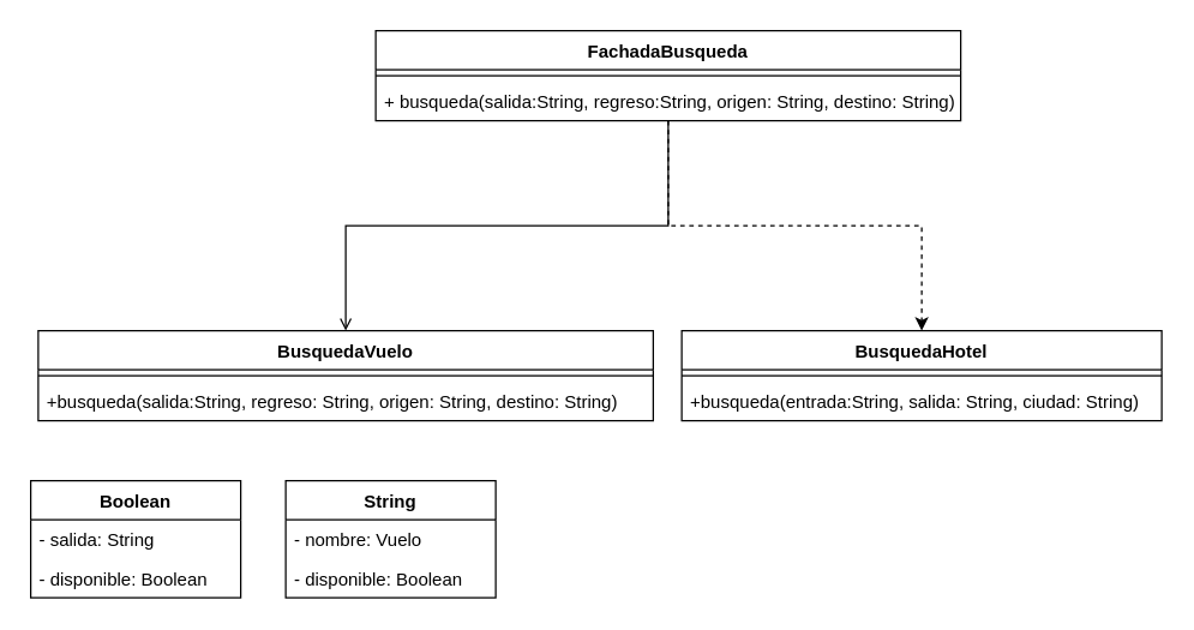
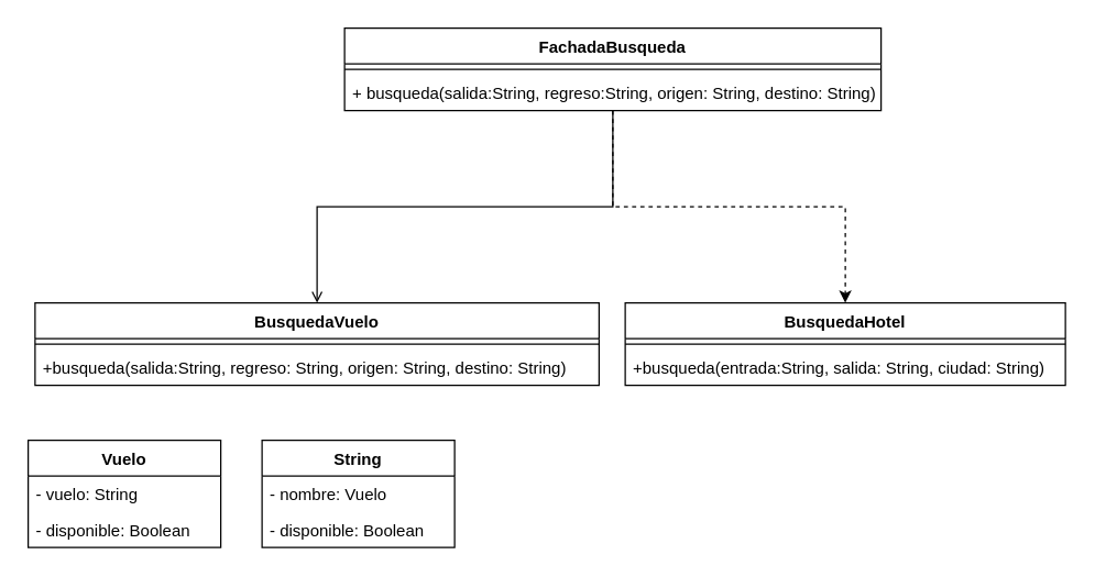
  <mxCell id="0" />
  <mxCell id="1" parent="0" />
  <mxCell id="2" style="edgeStyle=orthogonalEdgeStyle;rounded=0;orthogonalLoop=1;jettySize=auto;html=1;dashed=1;" edge="1" parent="1" source="4" target="10"><mxGeometry relative="1" as="geometry" /></mxCell>
  <mxCell id="3" style="edgeStyle=orthogonalEdgeStyle;rounded=0;orthogonalLoop=1;jettySize=auto;html=1;endArrow=open;" edge="1" parent="1" source="4" target="7"><mxGeometry relative="1" as="geometry" /></mxCell>
  <mxCell id="4" value="FachadaBusqueda" style="swimlane;fontStyle=1;align=center;verticalAlign=top;childLayout=stackLayout;horizontal=1;startSize=26;horizontalStack=0;resizeParent=1;resizeParentMax=0;resizeLast=0;collapsible=1;marginBottom=0;" vertex="1" parent="1"><mxGeometry x="250" y="20" width="390" height="60" as="geometry" /></mxCell>
  <mxCell id="5" value="" style="line;strokeWidth=1;fillColor=none;align=left;verticalAlign=middle;spacingTop=-1;spacingLeft=3;spacingRight=3;rotatable=0;labelPosition=right;points=[];portConstraint=eastwest;" vertex="1" parent="4"><mxGeometry y="26" width="390" height="8" as="geometry" /></mxCell>
  <mxCell id="6" value="+ busqueda(salida:String, regreso:String, origen: String, destino: String)" style="text;strokeColor=none;fillColor=none;align=left;verticalAlign=top;spacingLeft=4;spacingRight=4;overflow=hidden;rotatable=0;points=[[0,0.5],[1,0.5]];portConstraint=eastwest;" vertex="1" parent="4"><mxGeometry y="34" width="390" height="26" as="geometry" /></mxCell>
  <mxCell id="7" value="BusquedaVuelo" style="swimlane;fontStyle=1;align=center;verticalAlign=top;childLayout=stackLayout;horizontal=1;startSize=26;horizontalStack=0;resizeParent=1;resizeParentMax=0;resizeLast=0;collapsible=1;marginBottom=0;" vertex="1" parent="1"><mxGeometry x="25" y="220" width="410" height="60" as="geometry" /></mxCell>
  <mxCell id="8" value="" style="line;strokeWidth=1;fillColor=none;align=left;verticalAlign=middle;spacingTop=-1;spacingLeft=3;spacingRight=3;rotatable=0;labelPosition=right;points=[];portConstraint=eastwest;" vertex="1" parent="7"><mxGeometry y="26" width="410" height="8" as="geometry" /></mxCell>
  <mxCell id="9" value="+busqueda(salida:String, regreso: String, origen: String, destino: String)" style="text;strokeColor=none;fillColor=none;align=left;verticalAlign=top;spacingLeft=4;spacingRight=4;overflow=hidden;rotatable=0;points=[[0,0.5],[1,0.5]];portConstraint=eastwest;" vertex="1" parent="7"><mxGeometry y="34" width="410" height="26" as="geometry" /></mxCell>
  <mxCell id="10" value="BusquedaHotel" style="swimlane;fontStyle=1;align=center;verticalAlign=top;childLayout=stackLayout;horizontal=1;startSize=26;horizontalStack=0;resizeParent=1;resizeParentMax=0;resizeLast=0;collapsible=1;marginBottom=0;" vertex="1" parent="1"><mxGeometry x="454" y="220" width="320" height="60" as="geometry" /></mxCell>
  <mxCell id="11" value="" style="line;strokeWidth=1;fillColor=none;align=left;verticalAlign=middle;spacingTop=-1;spacingLeft=3;spacingRight=3;rotatable=0;labelPosition=right;points=[];portConstraint=eastwest;" vertex="1" parent="10"><mxGeometry y="26" width="320" height="8" as="geometry" /></mxCell>
  <mxCell id="12" value="+busqueda(entrada:String, salida: String, ciudad: String)" style="text;strokeColor=none;fillColor=none;align=left;verticalAlign=top;spacingLeft=4;spacingRight=4;overflow=hidden;rotatable=0;points=[[0,0.5],[1,0.5]];portConstraint=eastwest;" vertex="1" parent="10"><mxGeometry y="34" width="320" height="26" as="geometry" /></mxCell>
- <mxCell id="13" value="Boolean" style="swimlane;fontStyle=1;childLayout=stackLayout;horizontal=1;startSize=26;fillColor=none;horizontalStack=0;resizeParent=1;resizeParentMax=0;resizeLast=0;collapsible=1;marginBottom=0;" vertex="1" parent="1"><mxGeometry x="20" y="320" width="140" height="78" as="geometry" /></mxCell>
- <mxCell id="14" value="- salida: String" style="text;strokeColor=none;fillColor=none;align=left;verticalAlign=top;spacingLeft=4;spacingRight=4;overflow=hidden;rotatable=0;points=[[0,0.5],[1,0.5]];portConstraint=eastwest;" vertex="1" parent="13"><mxGeometry y="26" width="140" height="26" as="geometry" /></mxCell>
+ <mxCell id="13" value="Vuelo" style="swimlane;fontStyle=1;childLayout=stackLayout;horizontal=1;startSize=26;fillColor=none;horizontalStack=0;resizeParent=1;resizeParentMax=0;resizeLast=0;collapsible=1;marginBottom=0;" vertex="1" parent="1"><mxGeometry x="20" y="320" width="140" height="78" as="geometry" /></mxCell>
+ <mxCell id="14" value="- vuelo: String" style="text;strokeColor=none;fillColor=none;align=left;verticalAlign=top;spacingLeft=4;spacingRight=4;overflow=hidden;rotatable=0;points=[[0,0.5],[1,0.5]];portConstraint=eastwest;" vertex="1" parent="13"><mxGeometry y="26" width="140" height="26" as="geometry" /></mxCell>
  <mxCell id="15" value="- disponible: Boolean" style="text;strokeColor=none;fillColor=none;align=left;verticalAlign=top;spacingLeft=4;spacingRight=4;overflow=hidden;rotatable=0;points=[[0,0.5],[1,0.5]];portConstraint=eastwest;" vertex="1" parent="13"><mxGeometry y="52" width="140" height="26" as="geometry" /></mxCell>
  <mxCell id="16" value="String" style="swimlane;fontStyle=1;childLayout=stackLayout;horizontal=1;startSize=26;fillColor=none;horizontalStack=0;resizeParent=1;resizeParentMax=0;resizeLast=0;collapsible=1;marginBottom=0;" vertex="1" parent="1"><mxGeometry x="190" y="320" width="140" height="78" as="geometry" /></mxCell>
  <mxCell id="17" value="- nombre: Vuelo" style="text;strokeColor=none;fillColor=none;align=left;verticalAlign=top;spacingLeft=4;spacingRight=4;overflow=hidden;rotatable=0;points=[[0,0.5],[1,0.5]];portConstraint=eastwest;" vertex="1" parent="16"><mxGeometry y="26" width="140" height="26" as="geometry" /></mxCell>
  <mxCell id="18" value="- disponible: Boolean" style="text;strokeColor=none;fillColor=none;align=left;verticalAlign=top;spacingLeft=4;spacingRight=4;overflow=hidden;rotatable=0;points=[[0,0.5],[1,0.5]];portConstraint=eastwest;" vertex="1" parent="16"><mxGeometry y="52" width="140" height="26" as="geometry" /></mxCell>
